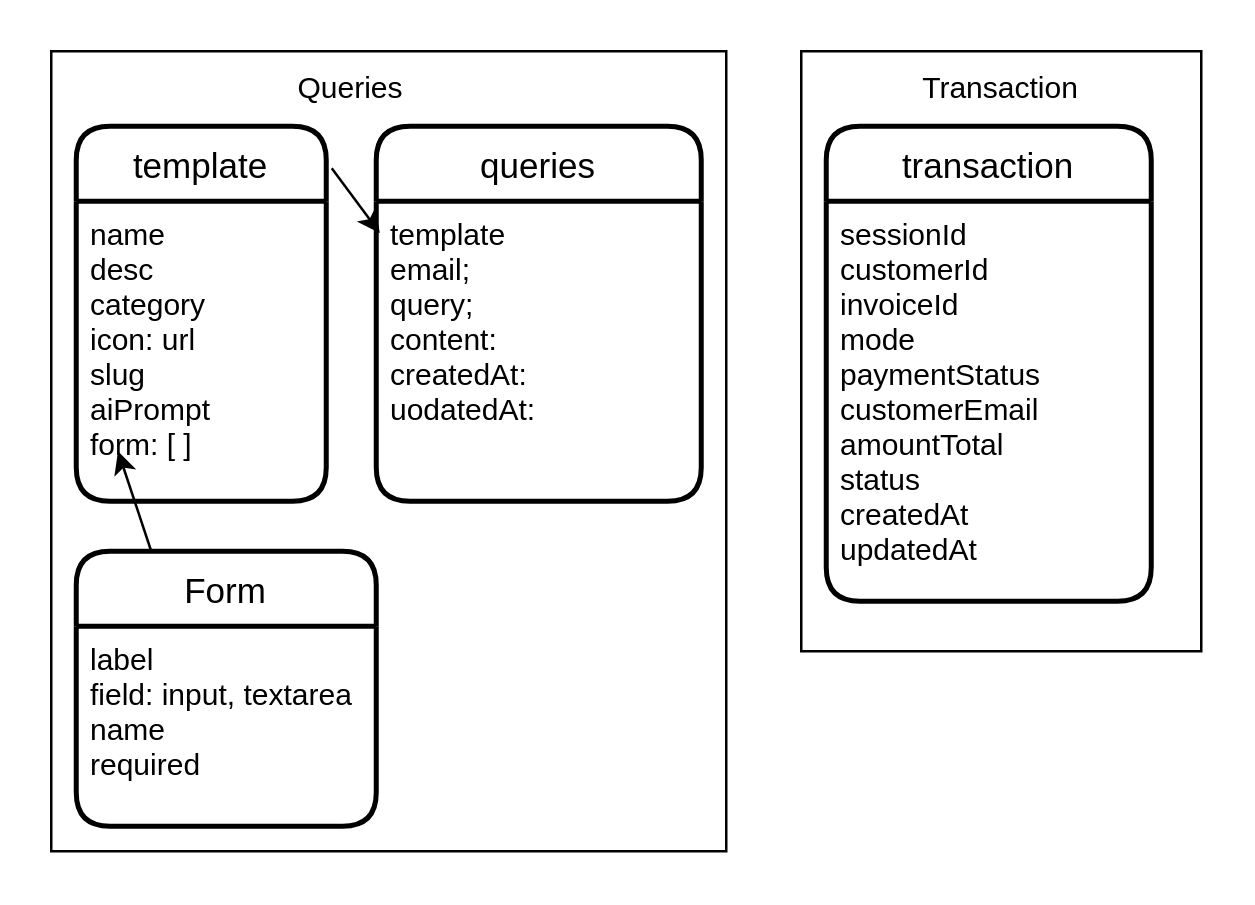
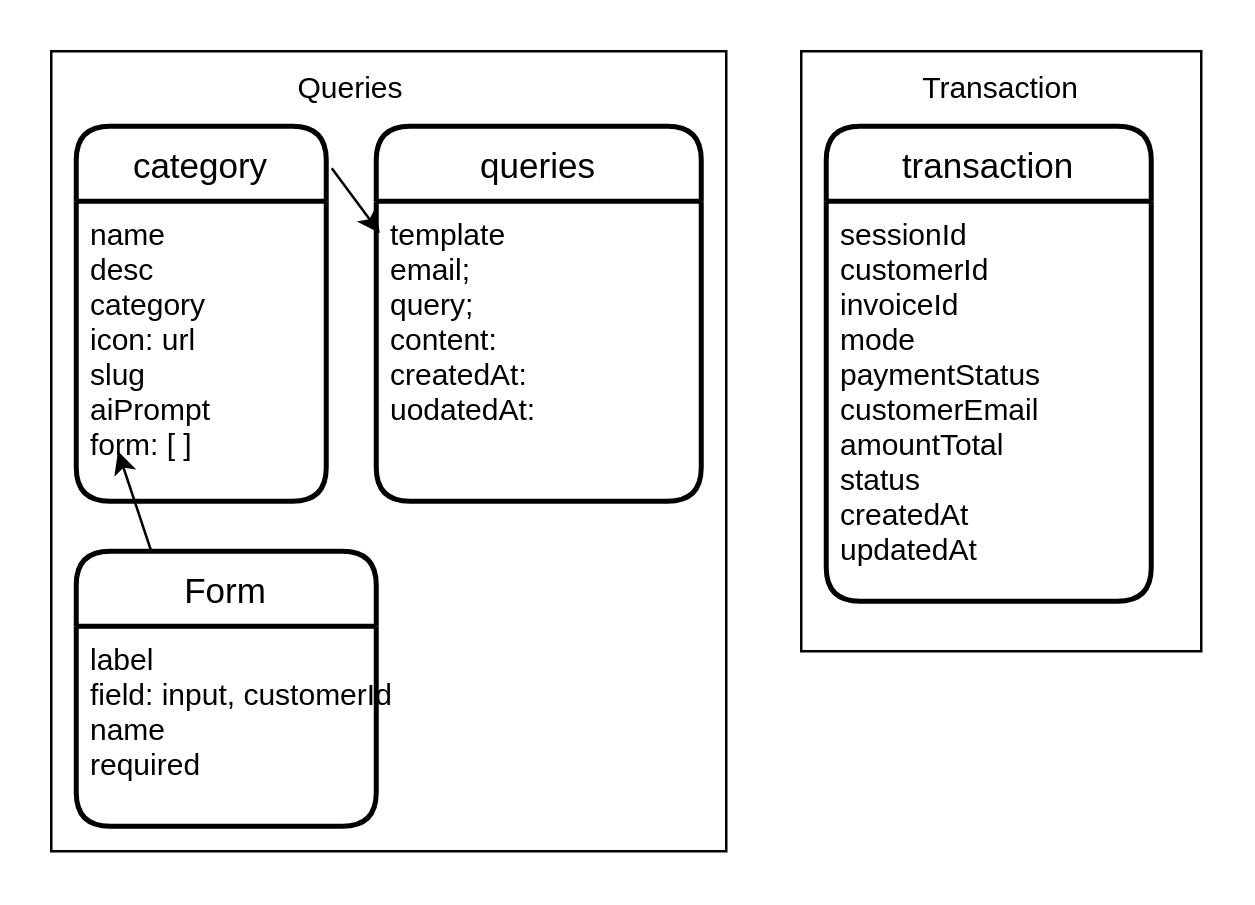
  <mxCell id="0" />
  <mxCell id="1" parent="0" />
  <mxCell id="2" value="" style="rounded=0;whiteSpace=wrap;html=1;" parent="1" vertex="1"><mxGeometry x="320" y="20" width="160" height="240" as="geometry" /></mxCell>
  <mxCell id="3" value="" style="rounded=0;whiteSpace=wrap;html=1;" parent="1" vertex="1"><mxGeometry x="20" y="20" width="270" height="320" as="geometry" /></mxCell>
  <mxCell id="4" value="queries" style="swimlane;childLayout=stackLayout;horizontal=1;startSize=30;horizontalStack=0;rounded=1;fontSize=14;fontStyle=0;strokeWidth=2;resizeParent=0;resizeLast=1;shadow=0;dashed=0;align=center;" parent="1" vertex="1"><mxGeometry x="150" y="50" width="130" height="150" as="geometry" /></mxCell>
  <mxCell id="5" value="template&#10;email;&#10;query;&#10;content:&#10;createdAt:&#10;uodatedAt: " style="align=left;strokeColor=none;fillColor=none;spacingLeft=4;fontSize=12;verticalAlign=top;resizable=0;rotatable=0;part=1;" parent="4" vertex="1"><mxGeometry y="30" width="130" height="120" as="geometry" /></mxCell>
  <mxCell id="6" style="edgeStyle=none;html=1;exitX=1.022;exitY=0.112;exitDx=0;exitDy=0;entryX=0.011;entryY=0.106;entryDx=0;entryDy=0;entryPerimeter=0;exitPerimeter=0;" parent="1" source="7" target="5" edge="1"><mxGeometry relative="1" as="geometry" /></mxCell>
- <mxCell id="7" value="template" style="swimlane;childLayout=stackLayout;horizontal=1;startSize=30;horizontalStack=0;rounded=1;fontSize=14;fontStyle=0;strokeWidth=2;resizeParent=0;resizeLast=1;shadow=0;dashed=0;align=center;" parent="1" vertex="1"><mxGeometry x="30" y="50" width="100" height="150" as="geometry" /></mxCell>
+ <mxCell id="7" value="category" style="swimlane;childLayout=stackLayout;horizontal=1;startSize=30;horizontalStack=0;rounded=1;fontSize=14;fontStyle=0;strokeWidth=2;resizeParent=0;resizeLast=1;shadow=0;dashed=0;align=center;" parent="1" vertex="1"><mxGeometry x="30" y="50" width="100" height="150" as="geometry" /></mxCell>
  <mxCell id="8" value="name&#10;desc&#10;category&#10;icon: url &#10;slug&#10;aiPrompt&#10;form: [ ]" style="align=left;strokeColor=none;fillColor=none;spacingLeft=4;fontSize=12;verticalAlign=top;resizable=0;rotatable=0;part=1;" parent="7" vertex="1"><mxGeometry y="30" width="100" height="120" as="geometry" /></mxCell>
  <mxCell id="9" style="edgeStyle=none;html=1;exitX=0.25;exitY=0;exitDx=0;exitDy=0;entryX=0.167;entryY=0.833;entryDx=0;entryDy=0;entryPerimeter=0;" parent="1" source="10" target="8" edge="1"><mxGeometry relative="1" as="geometry" /></mxCell>
  <mxCell id="10" value="Form" style="swimlane;childLayout=stackLayout;horizontal=1;startSize=30;horizontalStack=0;rounded=1;fontSize=14;fontStyle=0;strokeWidth=2;resizeParent=0;resizeLast=1;shadow=0;dashed=0;align=center;" parent="1" vertex="1"><mxGeometry x="30" y="220" width="120" height="110" as="geometry" /></mxCell>
- <mxCell id="11" value="label&#10;field: input, textarea&#10;name&#10;required" style="align=left;strokeColor=none;fillColor=none;spacingLeft=4;fontSize=12;verticalAlign=top;resizable=0;rotatable=0;part=1;" parent="10" vertex="1"><mxGeometry y="30" width="120" height="80" as="geometry" /></mxCell>
+ <mxCell id="11" value="label&#10;field: input, customerId&#10;name&#10;required" style="align=left;strokeColor=none;fillColor=none;spacingLeft=4;fontSize=12;verticalAlign=top;resizable=0;rotatable=0;part=1;" parent="10" vertex="1"><mxGeometry y="30" width="120" height="80" as="geometry" /></mxCell>
  <mxCell id="12" value="transaction" style="swimlane;childLayout=stackLayout;horizontal=1;startSize=30;horizontalStack=0;rounded=1;fontSize=14;fontStyle=0;strokeWidth=2;resizeParent=0;resizeLast=1;shadow=0;dashed=0;align=center;" parent="1" vertex="1"><mxGeometry x="330" y="50" width="130" height="190" as="geometry" /></mxCell>
  <mxCell id="13" value="sessionId&#10;customerId&#10;invoiceId&#10;mode&#10;paymentStatus&#10;customerEmail&#10;amountTotal&#10;status&#10;createdAt&#10;updatedAt" style="align=left;strokeColor=none;fillColor=none;spacingLeft=4;fontSize=12;verticalAlign=top;resizable=0;rotatable=0;part=1;" parent="12" vertex="1"><mxGeometry y="30" width="130" height="160" as="geometry" /></mxCell>
  <mxCell id="14" value="Queries" style="text;html=1;strokeColor=none;fillColor=none;align=center;verticalAlign=middle;whiteSpace=wrap;rounded=0;" parent="1" vertex="1"><mxGeometry x="110" y="20" width="60" height="30" as="geometry" /></mxCell>
  <mxCell id="15" value="Transaction" style="text;html=1;strokeColor=none;fillColor=none;align=center;verticalAlign=middle;whiteSpace=wrap;rounded=0;" parent="1" vertex="1"><mxGeometry x="370" y="20" width="60" height="30" as="geometry" /></mxCell>
